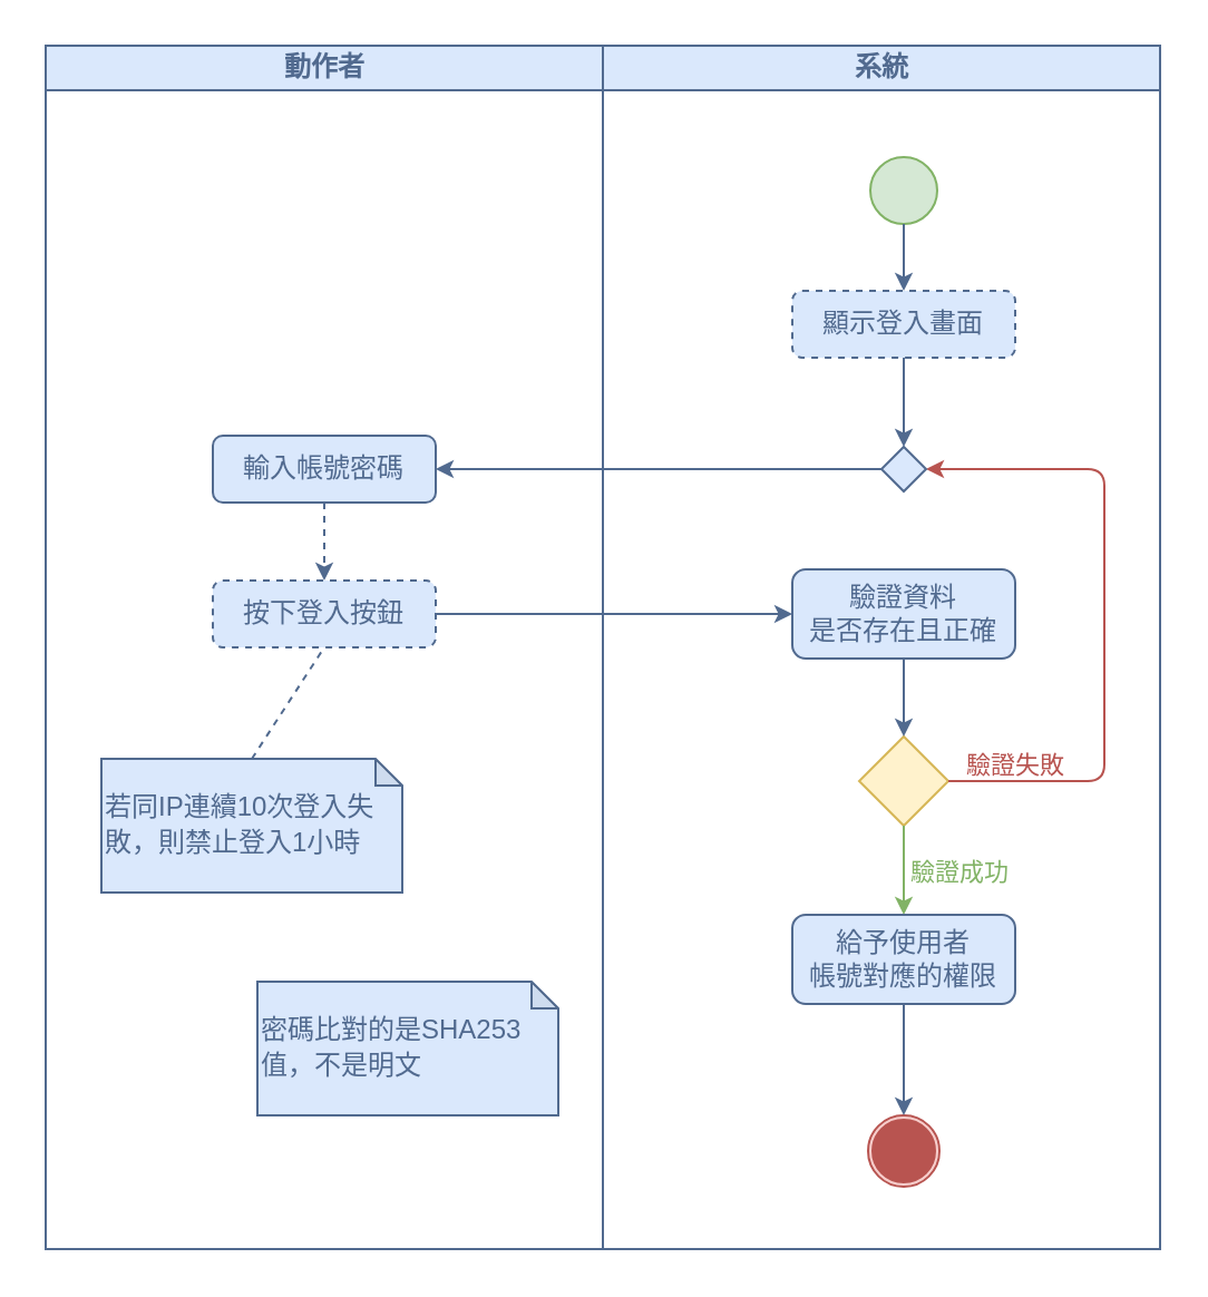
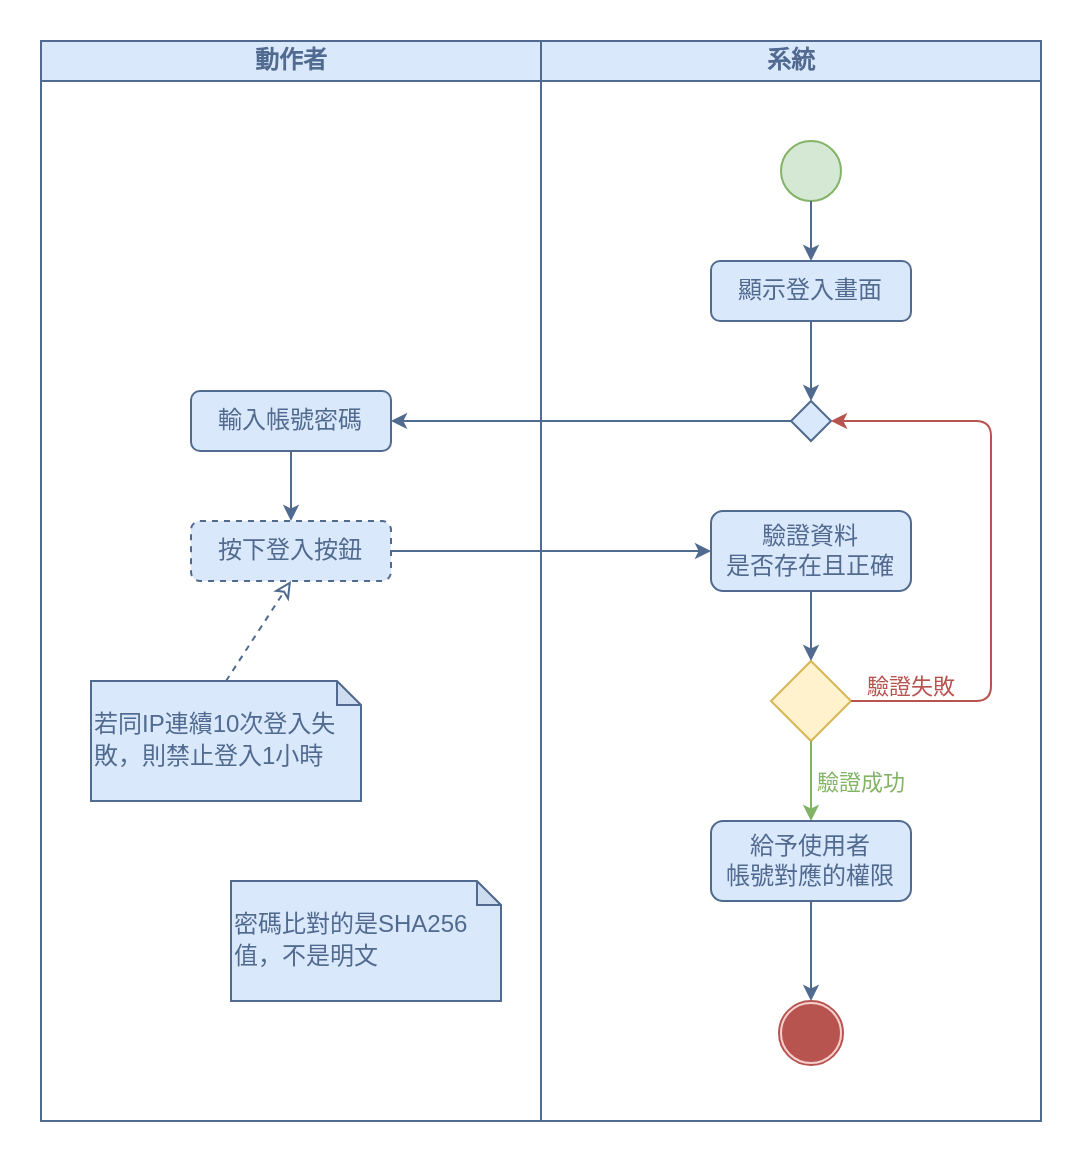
  <mxCell id="0" />
  <mxCell id="1" parent="0" />
  <mxCell id="2" value="&lt;font color=&quot;#516a8f&quot;&gt;動作者&lt;/font&gt;" style="swimlane;html=1;startSize=20;fillColor=#dae8fc;strokeColor=#516A8F;" parent="1" vertex="1"><mxGeometry x="20" y="20" width="250" height="540" as="geometry" /></mxCell>
  <mxCell id="3" value="&lt;font color=&quot;#516a8f&quot;&gt;輸入帳號密碼&lt;/font&gt;" style="rounded=1;whiteSpace=wrap;html=1;shadow=0;comic=0;labelBackgroundColor=none;strokeWidth=1;fontFamily=Verdana;fontSize=12;align=center;arcSize=15;fillColor=#dae8fc;strokeColor=#516A8F;glass=0;" parent="2" vertex="1"><mxGeometry x="75" y="175" width="100" height="30" as="geometry" /></mxCell>
  <mxCell id="4" value="&lt;font color=&quot;#516a8f&quot;&gt;按下登入按鈕&lt;/font&gt;" style="rounded=1;whiteSpace=wrap;html=1;shadow=0;comic=0;labelBackgroundColor=none;strokeWidth=1;fontFamily=Verdana;fontSize=12;align=center;arcSize=15;fillColor=#dae8fc;strokeColor=#516A8F;glass=0;dashed=1;" parent="2" vertex="1"><mxGeometry x="75" y="240" width="100" height="30" as="geometry" /></mxCell>
- <mxCell id="5" style="edgeStyle=none;rounded=0;html=1;labelBackgroundColor=none;startArrow=none;startFill=0;startSize=5;endArrow=classic;endFill=1;endSize=5;jettySize=auto;orthogonalLoop=1;strokeWidth=1;fontFamily=Verdana;fontSize=12;exitX=0.5;exitY=1;exitDx=0;exitDy=0;strokeColor=#516A8F;arcSize=20;entryX=0.5;entryY=0;entryDx=0;entryDy=0;dashed=1;" parent="2" source="3" target="4" edge="1"><mxGeometry relative="1" as="geometry"><mxPoint x="124.66" y="270" as="sourcePoint" /><mxPoint x="124.66" y="320" as="targetPoint" /></mxGeometry></mxCell>
+ <mxCell id="5" style="edgeStyle=none;rounded=0;html=1;labelBackgroundColor=none;startArrow=none;startFill=0;startSize=5;endArrow=classic;endFill=1;endSize=5;jettySize=auto;orthogonalLoop=1;strokeWidth=1;fontFamily=Verdana;fontSize=12;exitX=0.5;exitY=1;exitDx=0;exitDy=0;strokeColor=#516A8F;arcSize=20;entryX=0.5;entryY=0;entryDx=0;entryDy=0;" parent="2" source="3" target="4" edge="1"><mxGeometry relative="1" as="geometry"><mxPoint x="124.66" y="270" as="sourcePoint" /><mxPoint x="124.66" y="320" as="targetPoint" /></mxGeometry></mxCell>
  <mxCell id="6" value="&lt;p style=&quot;line-height: 130%;&quot;&gt;&lt;font color=&quot;#516a8f&quot;&gt;若同IP連續10次登入失敗，則禁止登入1小時&lt;/font&gt;&lt;/p&gt;" style="shape=note;whiteSpace=wrap;html=1;backgroundOutline=1;darkOpacity=0.05;size=12;fillColor=#dae8fc;strokeColor=#516A8F;align=left;labelPadding=0;noLabel=0;" parent="2" vertex="1"><mxGeometry x="25" y="320" width="135" height="60" as="geometry" /></mxCell>
- <mxCell id="7" style="rounded=0;orthogonalLoop=1;jettySize=auto;html=1;strokeColor=#516A8F;endArrow=none;endFill=0;dashed=1;strokeWidth=1;entryX=0.5;entryY=1;entryDx=0;entryDy=0;exitX=0.5;exitY=0;exitDx=0;exitDy=0;exitPerimeter=0;" parent="2" source="6" target="4" edge="1"><mxGeometry relative="1" as="geometry"><mxPoint x="45" y="210" as="targetPoint" /></mxGeometry></mxCell>
- <mxCell id="8" value="&lt;p style=&quot;line-height: 130%;&quot;&gt;&lt;font color=&quot;#516a8f&quot;&gt;密碼比對的是SHA253值，不是明文&lt;/font&gt;&lt;/p&gt;" style="shape=note;whiteSpace=wrap;html=1;backgroundOutline=1;darkOpacity=0.05;size=12;fillColor=#dae8fc;strokeColor=#516A8F;align=left;labelPadding=0;noLabel=0;" parent="2" vertex="1"><mxGeometry x="95" y="420" width="135" height="60" as="geometry" /></mxCell>
+ <mxCell id="7" style="rounded=0;orthogonalLoop=1;jettySize=auto;html=1;strokeColor=#516A8F;endArrow=classic;endFill=0;dashed=1;strokeWidth=1;entryX=0.5;entryY=1;entryDx=0;entryDy=0;exitX=0.5;exitY=0;exitDx=0;exitDy=0;exitPerimeter=0;" parent="2" source="6" target="4" edge="1"><mxGeometry relative="1" as="geometry"><mxPoint x="45" y="210" as="targetPoint" /></mxGeometry></mxCell>
+ <mxCell id="8" value="&lt;p style=&quot;line-height: 130%;&quot;&gt;&lt;font color=&quot;#516a8f&quot;&gt;密碼比對的是SHA256值，不是明文&lt;/font&gt;&lt;/p&gt;" style="shape=note;whiteSpace=wrap;html=1;backgroundOutline=1;darkOpacity=0.05;size=12;fillColor=#dae8fc;strokeColor=#516A8F;align=left;labelPadding=0;noLabel=0;" parent="2" vertex="1"><mxGeometry x="95" y="420" width="135" height="60" as="geometry" /></mxCell>
  <mxCell id="9" value="&lt;font color=&quot;#516a8f&quot;&gt;系統&lt;/font&gt;" style="swimlane;html=1;startSize=20;fillColor=#dae8fc;strokeColor=#516A8F;" parent="1" vertex="1"><mxGeometry x="270" y="20" width="250" height="540" as="geometry" /></mxCell>
- <mxCell id="10" value="&lt;font color=&quot;#516a8f&quot;&gt;顯示登入畫面&lt;/font&gt;" style="rounded=1;whiteSpace=wrap;html=1;shadow=0;comic=0;labelBackgroundColor=none;strokeWidth=1;fontFamily=Verdana;fontSize=12;align=center;arcSize=15;fillColor=#dae8fc;strokeColor=#516A8F;glass=0;dashed=1;" parent="9" vertex="1"><mxGeometry x="85" y="110" width="100" height="30" as="geometry" /></mxCell>
+ <mxCell id="10" value="&lt;font color=&quot;#516a8f&quot;&gt;顯示登入畫面&lt;/font&gt;" style="rounded=1;whiteSpace=wrap;html=1;shadow=0;comic=0;labelBackgroundColor=none;strokeWidth=1;fontFamily=Verdana;fontSize=12;align=center;arcSize=15;fillColor=#dae8fc;strokeColor=#516A8F;glass=0;" parent="9" vertex="1"><mxGeometry x="85" y="110" width="100" height="30" as="geometry" /></mxCell>
  <mxCell id="11" value="&lt;font color=&quot;#516a8f&quot;&gt;驗證資料&lt;br&gt;是否存在且正確&lt;/font&gt;" style="rounded=1;whiteSpace=wrap;html=1;shadow=0;comic=0;labelBackgroundColor=none;strokeWidth=1;fontFamily=Verdana;fontSize=12;align=center;arcSize=15;fillColor=#dae8fc;strokeColor=#516A8F;glass=0;" parent="9" vertex="1"><mxGeometry x="85" y="235" width="100" height="40" as="geometry" /></mxCell>
  <mxCell id="12" value="" style="rhombus;whiteSpace=wrap;html=1;fillColor=#fff2cc;strokeColor=#d6b656;" parent="9" vertex="1"><mxGeometry x="115" y="310" width="40" height="40" as="geometry" /></mxCell>
  <mxCell id="13" style="edgeStyle=none;rounded=0;html=1;labelBackgroundColor=none;startArrow=none;startFill=0;startSize=5;endArrow=classic;endFill=1;endSize=5;jettySize=auto;orthogonalLoop=1;strokeWidth=1;fontFamily=Verdana;fontSize=12;exitX=0.5;exitY=1;exitDx=0;exitDy=0;strokeColor=#516A8F;arcSize=20;entryX=0.5;entryY=0;entryDx=0;entryDy=0;" parent="9" source="11" target="12" edge="1"><mxGeometry relative="1" as="geometry"><mxPoint x="-65" y="315" as="sourcePoint" /><mxPoint x="95" y="315" as="targetPoint" /></mxGeometry></mxCell>
  <mxCell id="14" style="edgeStyle=none;rounded=0;html=1;labelBackgroundColor=none;startArrow=none;startFill=0;startSize=5;endArrow=classic;endFill=1;endSize=5;jettySize=auto;orthogonalLoop=1;strokeWidth=1;fontFamily=Verdana;fontSize=12;exitX=0.5;exitY=1;exitDx=0;exitDy=0;strokeColor=#82b366;arcSize=20;entryX=0.5;entryY=0;entryDx=0;entryDy=0;fillColor=#d5e8d4;" parent="9" source="12" target="25" edge="1"><mxGeometry relative="1" as="geometry"><mxPoint x="134.71" y="410" as="sourcePoint" /><mxPoint x="135" y="400" as="targetPoint" /></mxGeometry></mxCell>
  <mxCell id="15" value="&lt;font color=&quot;#82b366&quot;&gt;驗證成功&lt;/font&gt;" style="edgeLabel;html=1;align=center;verticalAlign=middle;resizable=0;points=[];" parent="14" vertex="1" connectable="0"><mxGeometry y="24" relative="1" as="geometry"><mxPoint as="offset" /></mxGeometry></mxCell>
  <mxCell id="16" style="edgeStyle=none;rounded=1;html=1;labelBackgroundColor=none;startArrow=none;startFill=0;startSize=5;endArrow=classic;endFill=1;endSize=5;jettySize=auto;orthogonalLoop=1;strokeWidth=1;fontFamily=Verdana;fontSize=12;exitX=1;exitY=0.5;exitDx=0;exitDy=0;strokeColor=#b85450;arcSize=15;entryX=1;entryY=0.5;entryDx=0;entryDy=0;fillColor=#f8cecc;" parent="9" source="12" target="18" edge="1"><mxGeometry relative="1" as="geometry"><mxPoint x="145" y="410" as="sourcePoint" /><mxPoint x="235" y="250" as="targetPoint" /><Array as="points"><mxPoint x="225" y="330" /><mxPoint x="225" y="190" /></Array></mxGeometry></mxCell>
  <mxCell id="17" value="&lt;font color=&quot;#b85450&quot;&gt;驗證失敗&lt;/font&gt;" style="edgeLabel;html=1;align=center;verticalAlign=middle;resizable=0;points=[];" parent="16" vertex="1" connectable="0"><mxGeometry x="-0.8" y="8" relative="1" as="geometry"><mxPoint as="offset" /></mxGeometry></mxCell>
  <mxCell id="18" value="" style="rhombus;whiteSpace=wrap;html=1;fillColor=#dae8fc;strokeColor=#516A8F;" parent="9" vertex="1"><mxGeometry x="125" y="180" width="20" height="20" as="geometry" /></mxCell>
  <mxCell id="19" style="edgeStyle=none;rounded=0;html=1;labelBackgroundColor=none;startArrow=none;startFill=0;startSize=5;endArrow=classic;endFill=1;endSize=5;jettySize=auto;orthogonalLoop=1;strokeWidth=1;fontFamily=Verdana;fontSize=12;exitX=0.5;exitY=1;exitDx=0;exitDy=0;strokeColor=#516A8F;arcSize=20;entryX=0.5;entryY=0;entryDx=0;entryDy=0;" parent="9" source="10" target="18" edge="1"><mxGeometry relative="1" as="geometry"><mxPoint x="-65" y="145" as="sourcePoint" /><mxPoint x="95" y="145" as="targetPoint" /></mxGeometry></mxCell>
  <mxCell id="20" value="" style="group" parent="9" vertex="1" connectable="0"><mxGeometry x="119" y="480" width="32" height="32" as="geometry" /></mxCell>
  <mxCell id="21" value="" style="ellipse;whiteSpace=wrap;html=1;aspect=fixed;fillColor=#b85450;strokeColor=#f8cecc;" parent="20" vertex="1"><mxGeometry x="1" y="1" width="30" height="30" as="geometry" /></mxCell>
  <mxCell id="22" value="" style="ellipse;whiteSpace=wrap;html=1;aspect=fixed;fillColor=none;strokeColor=#B85450;" parent="20" vertex="1"><mxGeometry width="32" height="32" as="geometry" /></mxCell>
  <mxCell id="23" value="" style="ellipse;whiteSpace=wrap;html=1;rounded=0;shadow=0;comic=0;labelBackgroundColor=none;strokeWidth=1;fillColor=#d5e8d4;fontFamily=Verdana;fontSize=12;align=center;strokeColor=#82b366;" parent="9" vertex="1"><mxGeometry x="120" y="50" width="30" height="30" as="geometry" /></mxCell>
  <mxCell id="24" style="edgeStyle=none;rounded=0;html=1;labelBackgroundColor=none;startArrow=none;startFill=0;startSize=5;endArrow=classic;endFill=1;endSize=5;jettySize=auto;orthogonalLoop=1;strokeWidth=1;fontFamily=Verdana;fontSize=12;exitX=0.5;exitY=1;exitDx=0;exitDy=0;strokeColor=#516A8F;arcSize=20;entryX=0.5;entryY=0;entryDx=0;entryDy=0;" parent="9" source="23" target="10" edge="1"><mxGeometry relative="1" as="geometry"><mxPoint x="-160.45" y="260.0" as="sourcePoint" /></mxGeometry></mxCell>
  <mxCell id="25" value="&lt;font color=&quot;#516a8f&quot;&gt;給予使用者&lt;br&gt;帳號對應的權限&lt;/font&gt;" style="rounded=1;whiteSpace=wrap;html=1;shadow=0;comic=0;labelBackgroundColor=none;strokeWidth=1;fontFamily=Verdana;fontSize=12;align=center;arcSize=15;fillColor=#dae8fc;strokeColor=#516A8F;glass=0;" parent="9" vertex="1"><mxGeometry x="85" y="390" width="100" height="40" as="geometry" /></mxCell>
  <mxCell id="26" style="edgeStyle=none;rounded=0;html=1;labelBackgroundColor=none;startArrow=none;startFill=0;startSize=5;endArrow=classic;endFill=1;endSize=5;jettySize=auto;orthogonalLoop=1;strokeWidth=1;fontFamily=Verdana;fontSize=12;exitX=0.5;exitY=1;exitDx=0;exitDy=0;strokeColor=#516A8F;arcSize=20;entryX=0.5;entryY=0;entryDx=0;entryDy=0;" parent="9" source="25" target="22" edge="1"><mxGeometry relative="1" as="geometry"><mxPoint x="145" y="285" as="sourcePoint" /><mxPoint x="145" y="320" as="targetPoint" /></mxGeometry></mxCell>
  <mxCell id="27" style="edgeStyle=none;rounded=1;html=1;labelBackgroundColor=none;startArrow=none;startFill=0;startSize=5;endArrow=classic;endFill=1;endSize=5;jettySize=auto;orthogonalLoop=1;strokeWidth=1;fontFamily=Verdana;fontSize=12;strokeColor=#516A8F;entryX=1;entryY=0.5;entryDx=0;entryDy=0;arcSize=15;exitX=0;exitY=0.5;exitDx=0;exitDy=0;" parent="1" source="18" target="3" edge="1"><mxGeometry relative="1" as="geometry"><mxPoint x="425" y="190" as="sourcePoint" /><mxPoint x="160" y="255" as="targetPoint" /><Array as="points" /></mxGeometry></mxCell>
  <mxCell id="28" style="edgeStyle=none;rounded=0;html=1;labelBackgroundColor=none;startArrow=none;startFill=0;startSize=5;endArrow=classic;endFill=1;endSize=5;jettySize=auto;orthogonalLoop=1;strokeWidth=1;fontFamily=Verdana;fontSize=12;exitX=1;exitY=0.5;exitDx=0;exitDy=0;strokeColor=#516A8F;arcSize=20;entryX=0;entryY=0.5;entryDx=0;entryDy=0;" parent="1" source="4" target="11" edge="1"><mxGeometry relative="1" as="geometry"><mxPoint x="155" y="260" as="sourcePoint" /><mxPoint x="155" y="320" as="targetPoint" /></mxGeometry></mxCell>
